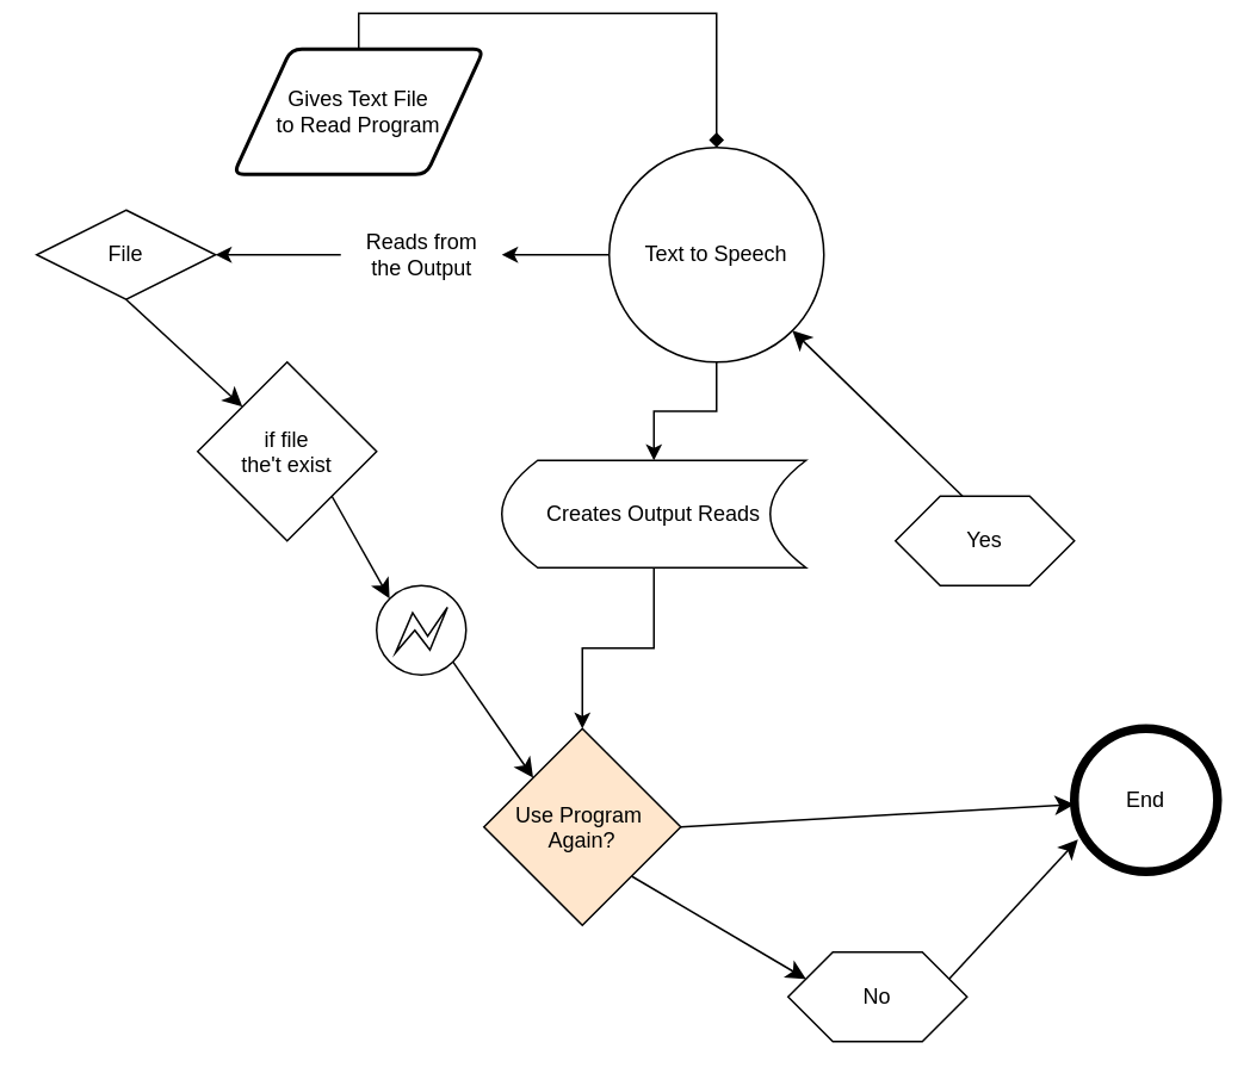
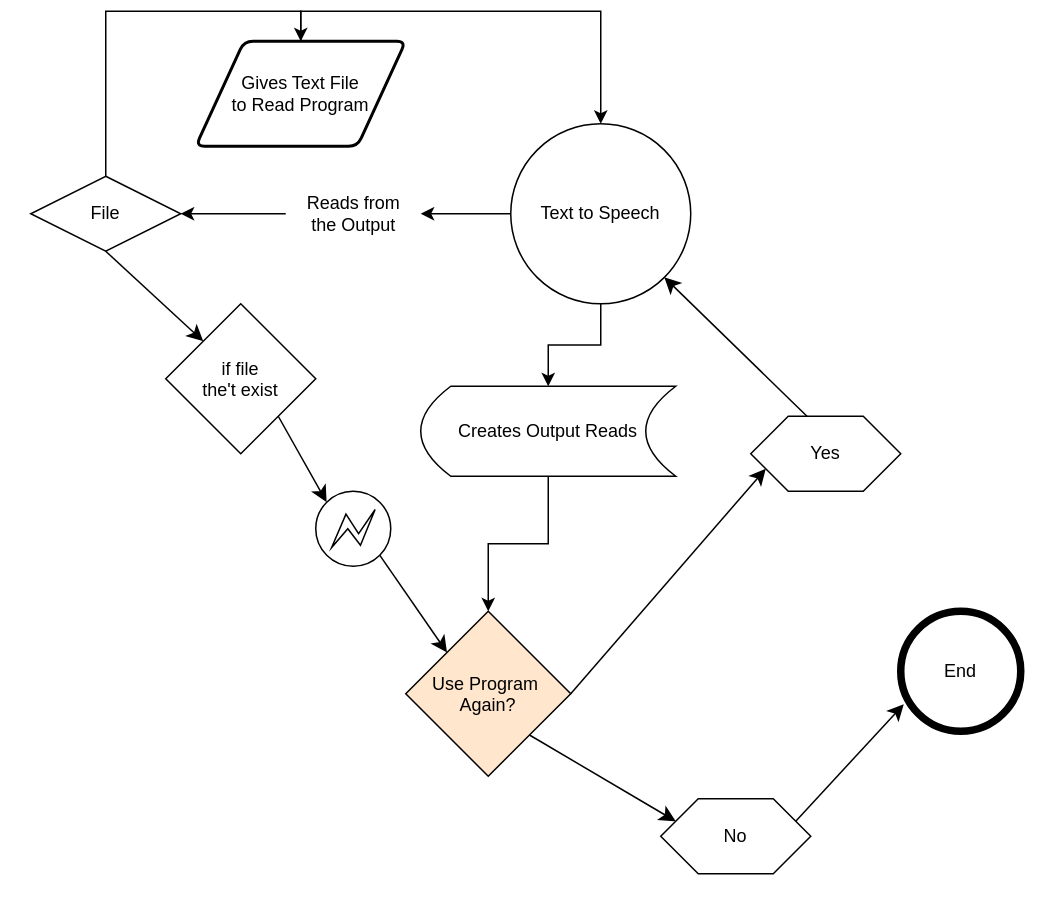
  <mxCell id="0" />
  <mxCell id="1" parent="0" />
- <mxCell id="2" style="edgeStyle=orthogonalEdgeStyle;rounded=0;orthogonalLoop=1;jettySize=auto;html=1;exitX=0.5;exitY=0;exitDx=0;exitDy=0;entryX=0.5;entryY=0;entryDx=0;entryDy=0;endArrow=diamond;" parent="1" source="11" target="7" edge="1"><mxGeometry relative="1" as="geometry" /></mxCell>
+ <mxCell id="2" style="edgeStyle=orthogonalEdgeStyle;rounded=0;orthogonalLoop=1;jettySize=auto;html=1;exitX=0.5;exitY=0;exitDx=0;exitDy=0;entryX=0.5;entryY=0;entryDx=0;entryDy=0;" parent="1" source="11" target="7" edge="1"><mxGeometry relative="1" as="geometry" /></mxCell>
  <mxCell id="3" style="edgeStyle=none;curved=1;rounded=0;orthogonalLoop=1;jettySize=auto;html=1;exitX=0.5;exitY=1;exitDx=0;exitDy=0;entryX=0;entryY=0;entryDx=0;entryDy=0;fontSize=12;startSize=8;endSize=8;" parent="1" source="4" target="12" edge="1"><mxGeometry relative="1" as="geometry" /></mxCell>
  <mxCell id="4" value="File" style="rhombus;html=1;dashed=0;whiteSpace=wrap;" parent="1" vertex="1"><mxGeometry x="20" y="110" width="100" height="50" as="geometry" /></mxCell>
  <mxCell id="5" style="edgeStyle=orthogonalEdgeStyle;rounded=0;orthogonalLoop=1;jettySize=auto;html=1;exitX=0;exitY=0.5;exitDx=0;exitDy=0;entryX=1;entryY=0.5;entryDx=0;entryDy=0;" parent="1" source="9" target="4" edge="1"><mxGeometry relative="1" as="geometry" /></mxCell>
  <mxCell id="6" style="edgeStyle=orthogonalEdgeStyle;rounded=0;orthogonalLoop=1;jettySize=auto;html=1;exitX=0.5;exitY=1;exitDx=0;exitDy=0;entryX=0.5;entryY=0;entryDx=0;entryDy=0;" edge="1" parent="1" source="7" target="25"><mxGeometry relative="1" as="geometry" /></mxCell>
  <mxCell id="7" value="Text to Speech" style="shape=ellipse;html=1;dashed=0;whiteSpace=wrap;perimeter=ellipsePerimeter;" parent="1" vertex="1"><mxGeometry x="340" y="75" width="120" height="120" as="geometry" /></mxCell>
  <mxCell id="8" value="" style="edgeStyle=orthogonalEdgeStyle;rounded=0;orthogonalLoop=1;jettySize=auto;html=1;exitX=0;exitY=0.5;exitDx=0;exitDy=0;entryX=1;entryY=0.5;entryDx=0;entryDy=0;" parent="1" source="7" target="9" edge="1"><mxGeometry relative="1" as="geometry"><mxPoint x="265" y="135" as="sourcePoint" /><mxPoint x="120" y="135" as="targetPoint" /></mxGeometry></mxCell>
  <mxCell id="9" value="Reads from&lt;div&gt;the Output&lt;/div&gt;" style="text;html=1;align=center;verticalAlign=middle;resizable=0;points=[];autosize=1;strokeColor=none;fillColor=none;" parent="1" vertex="1"><mxGeometry x="190" y="115" width="90" height="40" as="geometry" /></mxCell>
+ <mxCell id="10" value="" style="edgeStyle=orthogonalEdgeStyle;rounded=0;orthogonalLoop=1;jettySize=auto;html=1;exitX=0.5;exitY=0;exitDx=0;exitDy=0;entryX=0.5;entryY=0;entryDx=0;entryDy=0;" parent="1" source="4" target="11" edge="1"><mxGeometry relative="1" as="geometry"><mxPoint x="70" y="110" as="sourcePoint" /><mxPoint x="325" y="75" as="targetPoint" /></mxGeometry></mxCell>
  <mxCell id="11" value="Gives Text File&lt;div&gt;to Read Program&lt;/div&gt;" style="shape=parallelogram;html=1;strokeWidth=2;perimeter=parallelogramPerimeter;whiteSpace=wrap;rounded=1;arcSize=12;size=0.23;" parent="1" vertex="1"><mxGeometry x="130" y="20" width="140" height="70" as="geometry" /></mxCell>
  <mxCell id="12" value="if file&#10;the't exist" style="rhombus;" parent="1" vertex="1"><mxGeometry x="110" y="195" width="100" height="100" as="geometry" /></mxCell>
  <mxCell id="13" style="edgeStyle=none;curved=1;rounded=0;orthogonalLoop=1;jettySize=auto;html=1;exitX=0.855;exitY=0.855;exitDx=0;exitDy=0;exitPerimeter=0;entryX=0;entryY=0;entryDx=0;entryDy=0;fontSize=12;startSize=8;endSize=8;" parent="1" source="14" target="18" edge="1"><mxGeometry relative="1" as="geometry" /></mxCell>
  <mxCell id="14" value="" style="points=[[0.145,0.145,0],[0.5,0,0],[0.855,0.145,0],[1,0.5,0],[0.855,0.855,0],[0.5,1,0],[0.145,0.855,0],[0,0.5,0]];shape=mxgraph.bpmn.event;html=1;verticalLabelPosition=bottom;labelBackgroundColor=#ffffff;verticalAlign=top;align=center;perimeter=ellipsePerimeter;outlineConnect=0;aspect=fixed;outline=eventInt;symbol=error;" parent="1" vertex="1"><mxGeometry x="210" y="320" width="50" height="50" as="geometry" /></mxCell>
  <mxCell id="15" style="edgeStyle=none;curved=1;rounded=0;orthogonalLoop=1;jettySize=auto;html=1;exitX=1;exitY=1;exitDx=0;exitDy=0;entryX=0.145;entryY=0.145;entryDx=0;entryDy=0;entryPerimeter=0;fontSize=12;startSize=8;endSize=8;" parent="1" source="12" target="14" edge="1"><mxGeometry relative="1" as="geometry" /></mxCell>
- <mxCell id="16" style="edgeStyle=none;curved=1;rounded=0;orthogonalLoop=1;jettySize=auto;html=1;exitX=1;exitY=0.5;exitDx=0;exitDy=0;fontSize=12;startSize=8;endSize=8;" parent="1" source="18" target="22" edge="1"><mxGeometry relative="1" as="geometry" /></mxCell>
+ <mxCell id="16" style="edgeStyle=none;curved=1;rounded=0;orthogonalLoop=1;jettySize=auto;html=1;exitX=1;exitY=0.5;exitDx=0;exitDy=0;entryX=0;entryY=0.75;entryDx=0;entryDy=0;fontSize=12;startSize=8;endSize=8;" parent="1" source="18" target="20" edge="1"><mxGeometry relative="1" as="geometry" /></mxCell>
  <mxCell id="17" style="edgeStyle=none;curved=1;rounded=0;orthogonalLoop=1;jettySize=auto;html=1;exitX=1;exitY=1;exitDx=0;exitDy=0;entryX=0;entryY=0.25;entryDx=0;entryDy=0;fontSize=12;startSize=8;endSize=8;" parent="1" source="18" target="21" edge="1"><mxGeometry relative="1" as="geometry" /></mxCell>
  <mxCell id="18" value="Use Program &#10;Again?" style="rhombus;fillColor=#ffe6cc;" parent="1" vertex="1"><mxGeometry x="270" y="400" width="110" height="110" as="geometry" /></mxCell>
  <mxCell id="19" style="edgeStyle=none;curved=1;rounded=0;orthogonalLoop=1;jettySize=auto;html=1;exitX=0.375;exitY=0;exitDx=0;exitDy=0;entryX=1;entryY=1;entryDx=0;entryDy=0;fontSize=12;startSize=8;endSize=8;" parent="1" source="20" target="7" edge="1"><mxGeometry relative="1" as="geometry" /></mxCell>
  <mxCell id="20" value="Yes" style="shape=hexagon;perimeter=hexagonPerimeter2;whiteSpace=wrap;html=1;size=0.25" parent="1" vertex="1"><mxGeometry x="500" y="270" width="100" height="50" as="geometry" /></mxCell>
  <mxCell id="21" value="No" style="shape=hexagon;perimeter=hexagonPerimeter2;whiteSpace=wrap;html=1;size=0.25" parent="1" vertex="1"><mxGeometry x="440" y="525" width="100" height="50" as="geometry" /></mxCell>
  <mxCell id="22" value="End" style="shape=ellipse;html=1;dashed=0;whiteSpace=wrap;aspect=fixed;strokeWidth=5;perimeter=ellipsePerimeter;" parent="1" vertex="1"><mxGeometry x="600" y="400" width="80" height="80" as="geometry" /></mxCell>
  <mxCell id="23" style="edgeStyle=none;curved=1;rounded=0;orthogonalLoop=1;jettySize=auto;html=1;exitX=1;exitY=0.25;exitDx=0;exitDy=0;entryX=0.025;entryY=0.775;entryDx=0;entryDy=0;entryPerimeter=0;fontSize=12;startSize=8;endSize=8;" parent="1" source="21" target="22" edge="1"><mxGeometry relative="1" as="geometry" /></mxCell>
  <mxCell id="24" style="edgeStyle=orthogonalEdgeStyle;rounded=0;orthogonalLoop=1;jettySize=auto;html=1;exitX=0.5;exitY=1;exitDx=0;exitDy=0;entryX=0.5;entryY=0;entryDx=0;entryDy=0;" edge="1" parent="1" source="25" target="18"><mxGeometry relative="1" as="geometry" /></mxCell>
  <mxCell id="25" value="&lt;span style=&quot;text-wrap: nowrap;&quot;&gt;Creates Output Reads&lt;/span&gt;" style="shape=dataStorage;whiteSpace=wrap;html=1;fixedSize=1;" vertex="1" parent="1"><mxGeometry x="280" y="250" width="170" height="60" as="geometry" /></mxCell>
